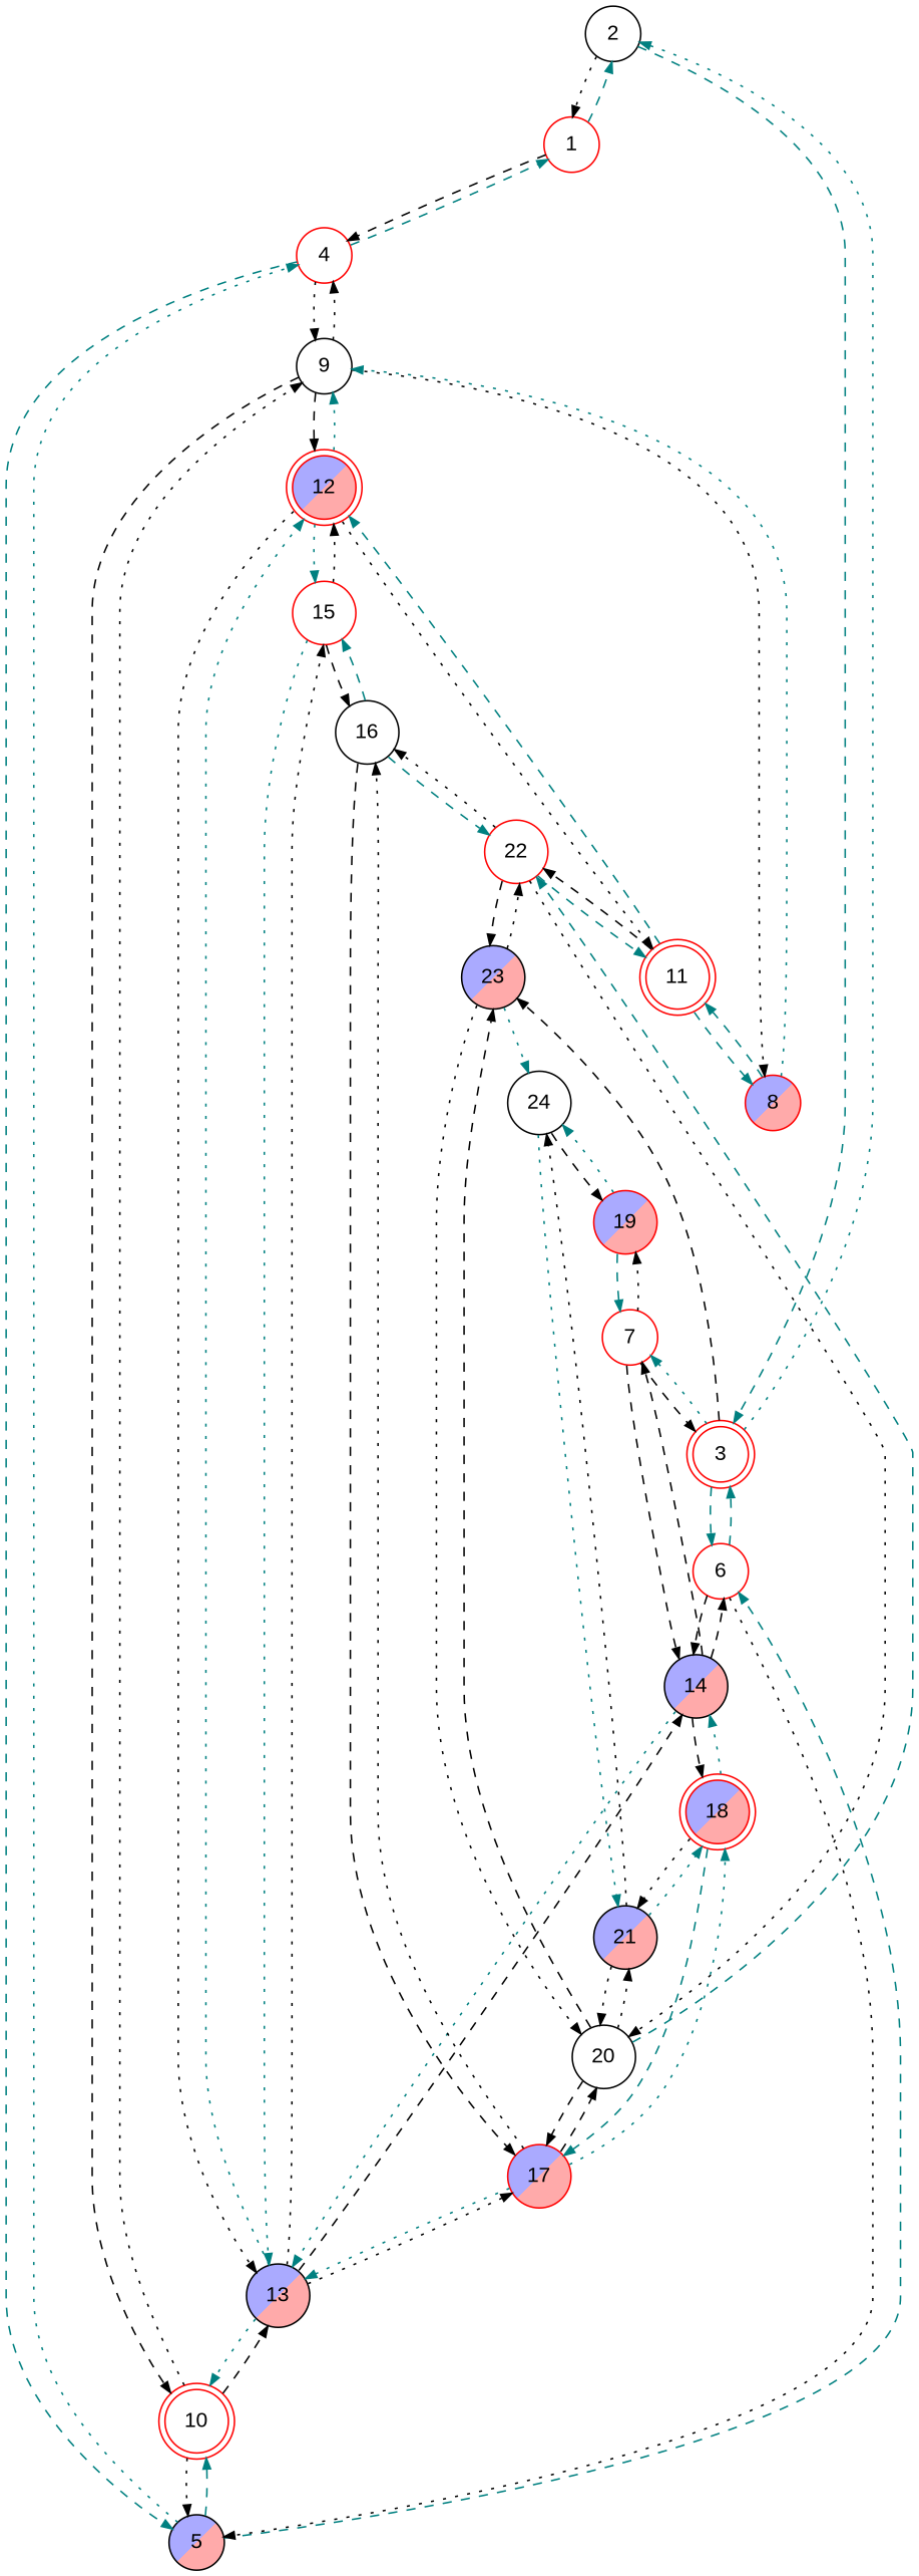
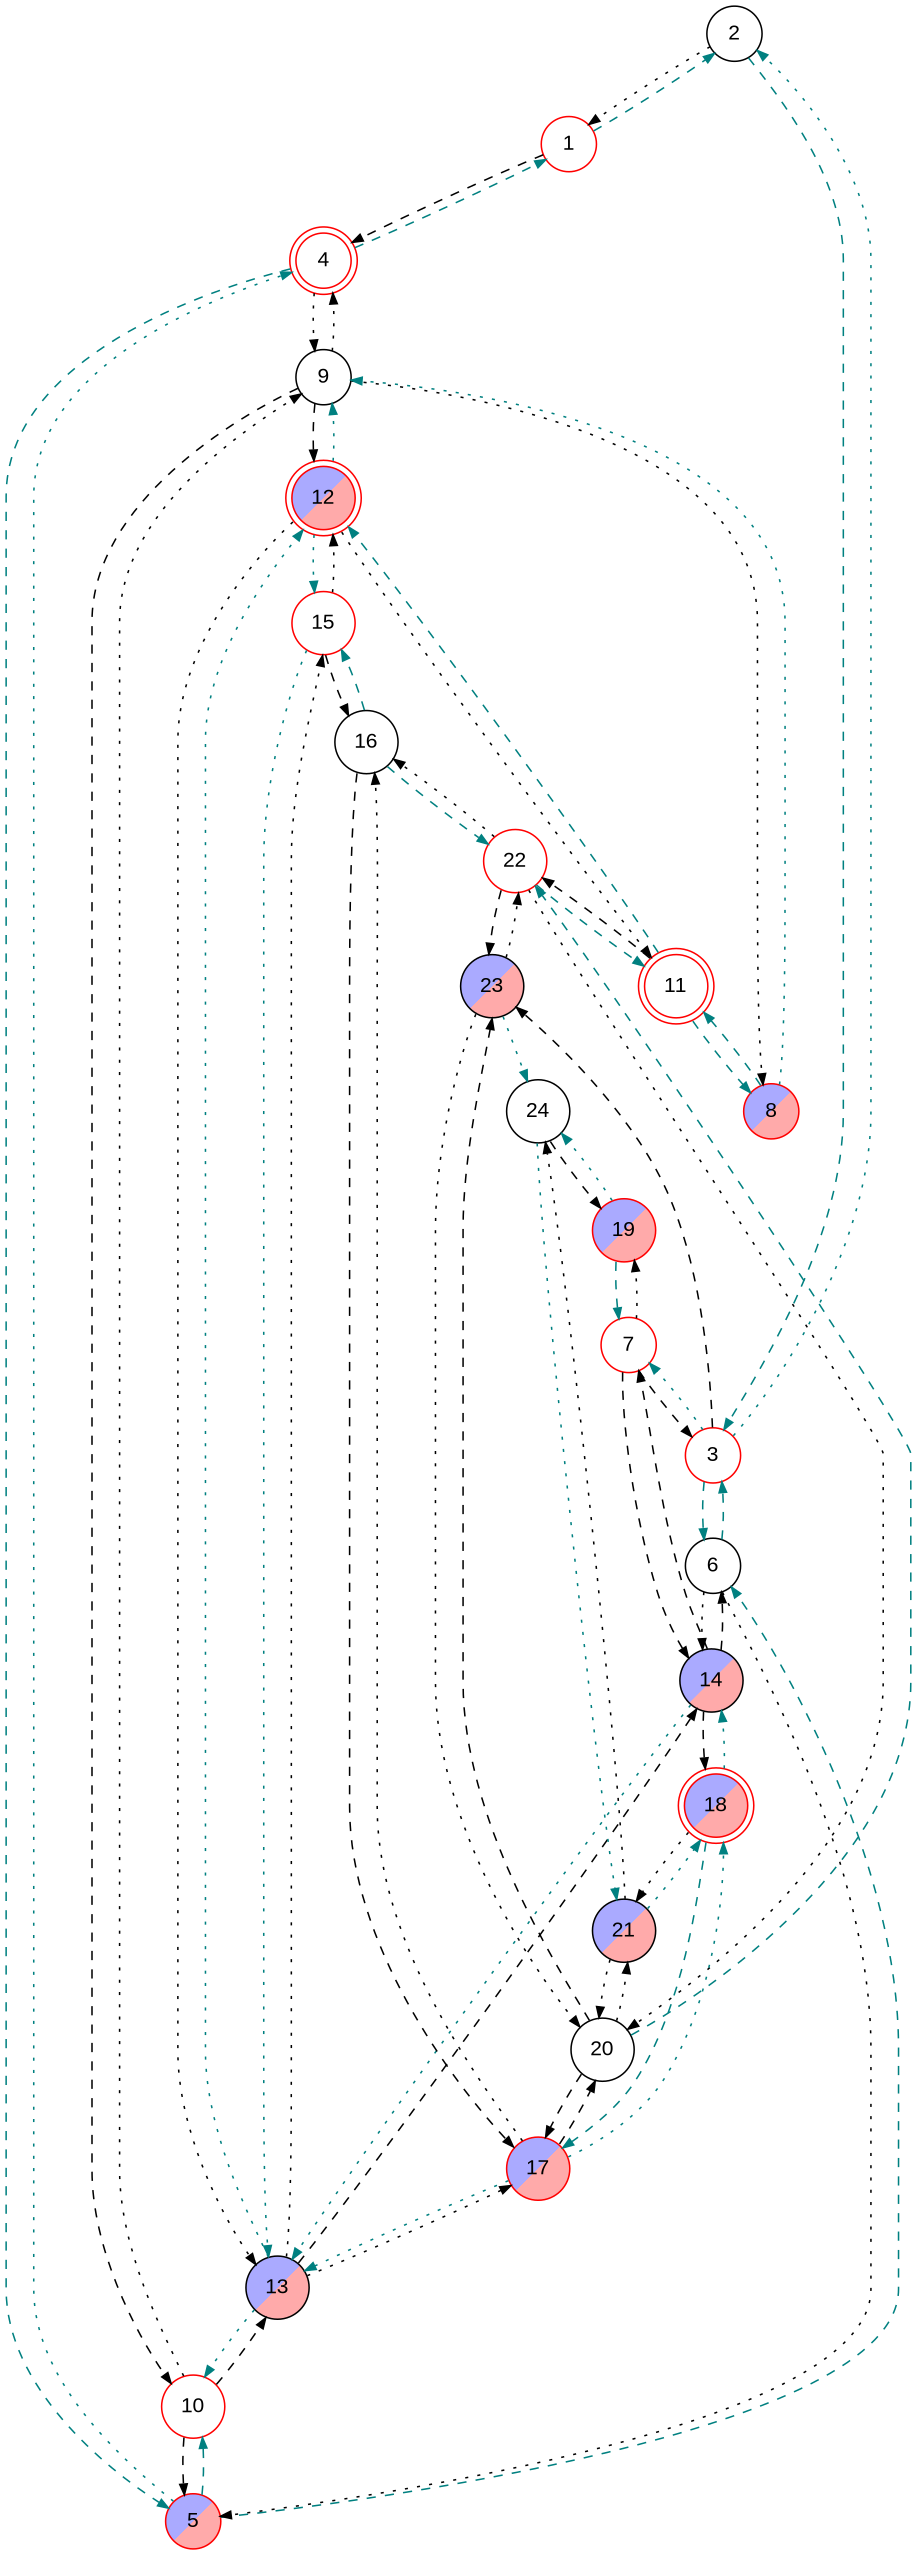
  digraph {
    fontname="Liberation Sans"
    node [color=red fontname="Liberation Sans" shape=circle]
    edge [arrowsize=0.7 color=black fontname="Liberation Sans" style=dotted]
    2 [color=black]
    1
-   4
-   3 [shape=doublecircle]
-   5 [color=black fillcolor="#ffaaaa;0.5:#aaaaff" gradientangle=135 style=filled]
+   4 [shape=doublecircle]
+   3
+   5 [fillcolor="#ffaaaa;0.5:#aaaaff" gradientangle=135 style=filled]
    9 [color=black]
-   6
+   6 [color=black]
    7
    23 [color=black fillcolor="#ffaaaa;0.5:#aaaaff" gradientangle=135 style=filled]
    14 [color=black fillcolor="#ffaaaa;0.5:#aaaaff" gradientangle=135 style=filled]
    19 [fillcolor="#ffaaaa;0.5:#aaaaff" gradientangle=135 style=filled]
-   10 [shape=doublecircle]
+   10
    8 [fillcolor="#ffaaaa;0.5:#aaaaff" gradientangle=135 style=filled]
    12 [fillcolor="#ffaaaa;0.5:#aaaaff" gradientangle=135 shape=doublecircle style=filled]
    13 [color=black fillcolor="#ffaaaa;0.5:#aaaaff" gradientangle=135 style=filled]
    18 [fillcolor="#ffaaaa;0.5:#aaaaff" gradientangle=135 shape=doublecircle style=filled]
    24 [color=black]
    11 [shape=doublecircle]
    22
    15
    17 [fillcolor="#ffaaaa;0.5:#aaaaff" gradientangle=135 style=filled]
    16 [color=black]
    20 [color=black]
    21 [color=black fillcolor="#ffaaaa;0.5:#aaaaff" gradientangle=135 style=filled]
    2 -> 1
    2 -> 3 [color=teal style=dashed]
    1 -> 2 [color=teal style=dashed]
    1 -> 4 [style=dashed]
    4 -> 1 [color=teal style=dashed]
    4 -> 5 [color=teal style=dashed]
    4 -> 9
    3 -> 2 [color=teal]
    3 -> 6 [color=teal style=dashed]
    3 -> 7 [color=teal]
    3 -> 23 [style=dashed]
    5 -> 4 [color=teal]
    5 -> 6 [color=teal style=dashed]
    5 -> 10 [color=teal style=dashed]
    9 -> 4
    9 -> 10 [style=dashed]
    9 -> 8
    9 -> 12 [style=dashed]
    6 -> 3 [color=teal style=dashed]
    6 -> 5
-   6 -> 14 [style=dashed]
+   6 -> 14
    7 -> 3 [style=dashed]
    7 -> 14 [style=dashed]
    7 -> 19
    23 -> 24 [color=teal]
    23 -> 22
    23 -> 20
    14 -> 6 [style=dashed]
    14 -> 7 [style=dashed]
    14 -> 13 [color=teal]
    14 -> 18 [style=dashed]
    19 -> 7 [color=teal style=dashed]
    19 -> 24 [color=teal]
-   10 -> 5
+   10 -> 5 [style=dashed]
    10 -> 9
    10 -> 13 [style=dashed]
    8 -> 9 [color=teal]
    8 -> 11 [color=teal style=dashed]
    12 -> 9 [color=teal]
    12 -> 13
    12 -> 11
    12 -> 15 [color=teal]
    13 -> 14 [style=dashed]
    13 -> 10 [color=teal]
    13 -> 12 [color=teal]
    13 -> 15
    13 -> 17
    18 -> 14 [color=teal]
    18 -> 17 [color=teal style=dashed]
    18 -> 21
    24 -> 19 [style=dashed]
    24 -> 21 [color=teal]
    11 -> 8 [color=teal style=dashed]
    11 -> 12 [color=teal style=dashed]
    11 -> 22 [style=dashed]
    22 -> 23 [style=dashed]
    22 -> 11 [color=teal style=dashed]
    22 -> 16
    22 -> 20
    15 -> 12
    15 -> 13 [color=teal]
    15 -> 16 [style=dashed]
    17 -> 13 [color=teal]
    17 -> 18 [color=teal]
    17 -> 16
    17 -> 20 [style=dashed]
    16 -> 22 [color=teal style=dashed]
    16 -> 15 [color=teal style=dashed]
    16 -> 17 [style=dashed]
    20 -> 23 [style=dashed]
    20 -> 22 [color=teal style=dashed]
    20 -> 17 [style=dashed]
    20 -> 21
    21 -> 18 [color=teal]
    21 -> 24
    21 -> 20
  }
